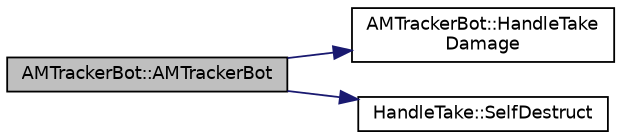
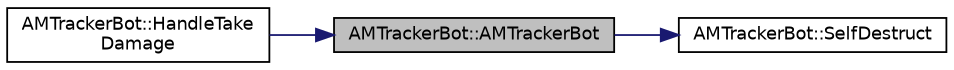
  digraph {
    rankdir=LR
    node [color=black fillcolor=white fontname=Helvetica fontsize=10 shape=record style=filled]
    edge [color=midnightblue fontname=Helvetica fontsize=10 labelfontname=Helvetica labelfontsize=10 style=solid]
    n1 [fillcolor=grey75 fontcolor=black height=0.2 label="AMTrackerBot::AMTrackerBot" width=0.4]
    n2 [height=0.2 label="AMTrackerBot::HandleTake\lDamage" width=0.4]
-   n3 [height=0.2 label="HandleTake::SelfDestruct" width=0.4]
-   n1 -> n2
+   n3 [height=0.2 label="AMTrackerBot::SelfDestruct" width=0.4]
+   n2 -> n1
    n1 -> n3
  }
